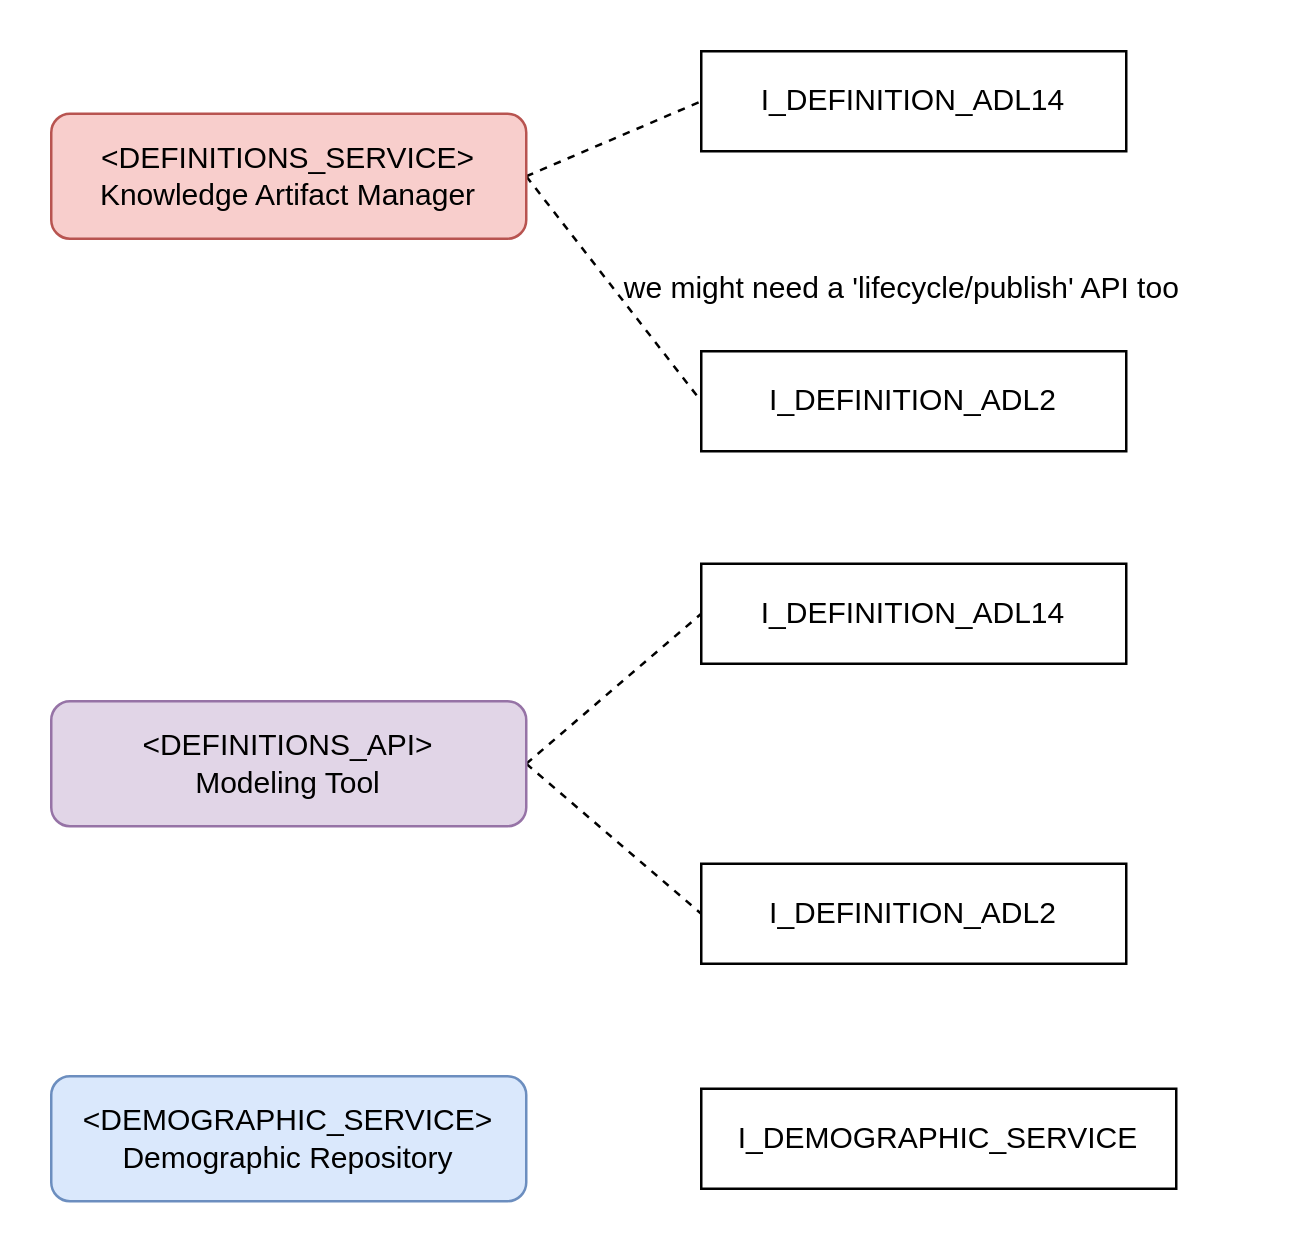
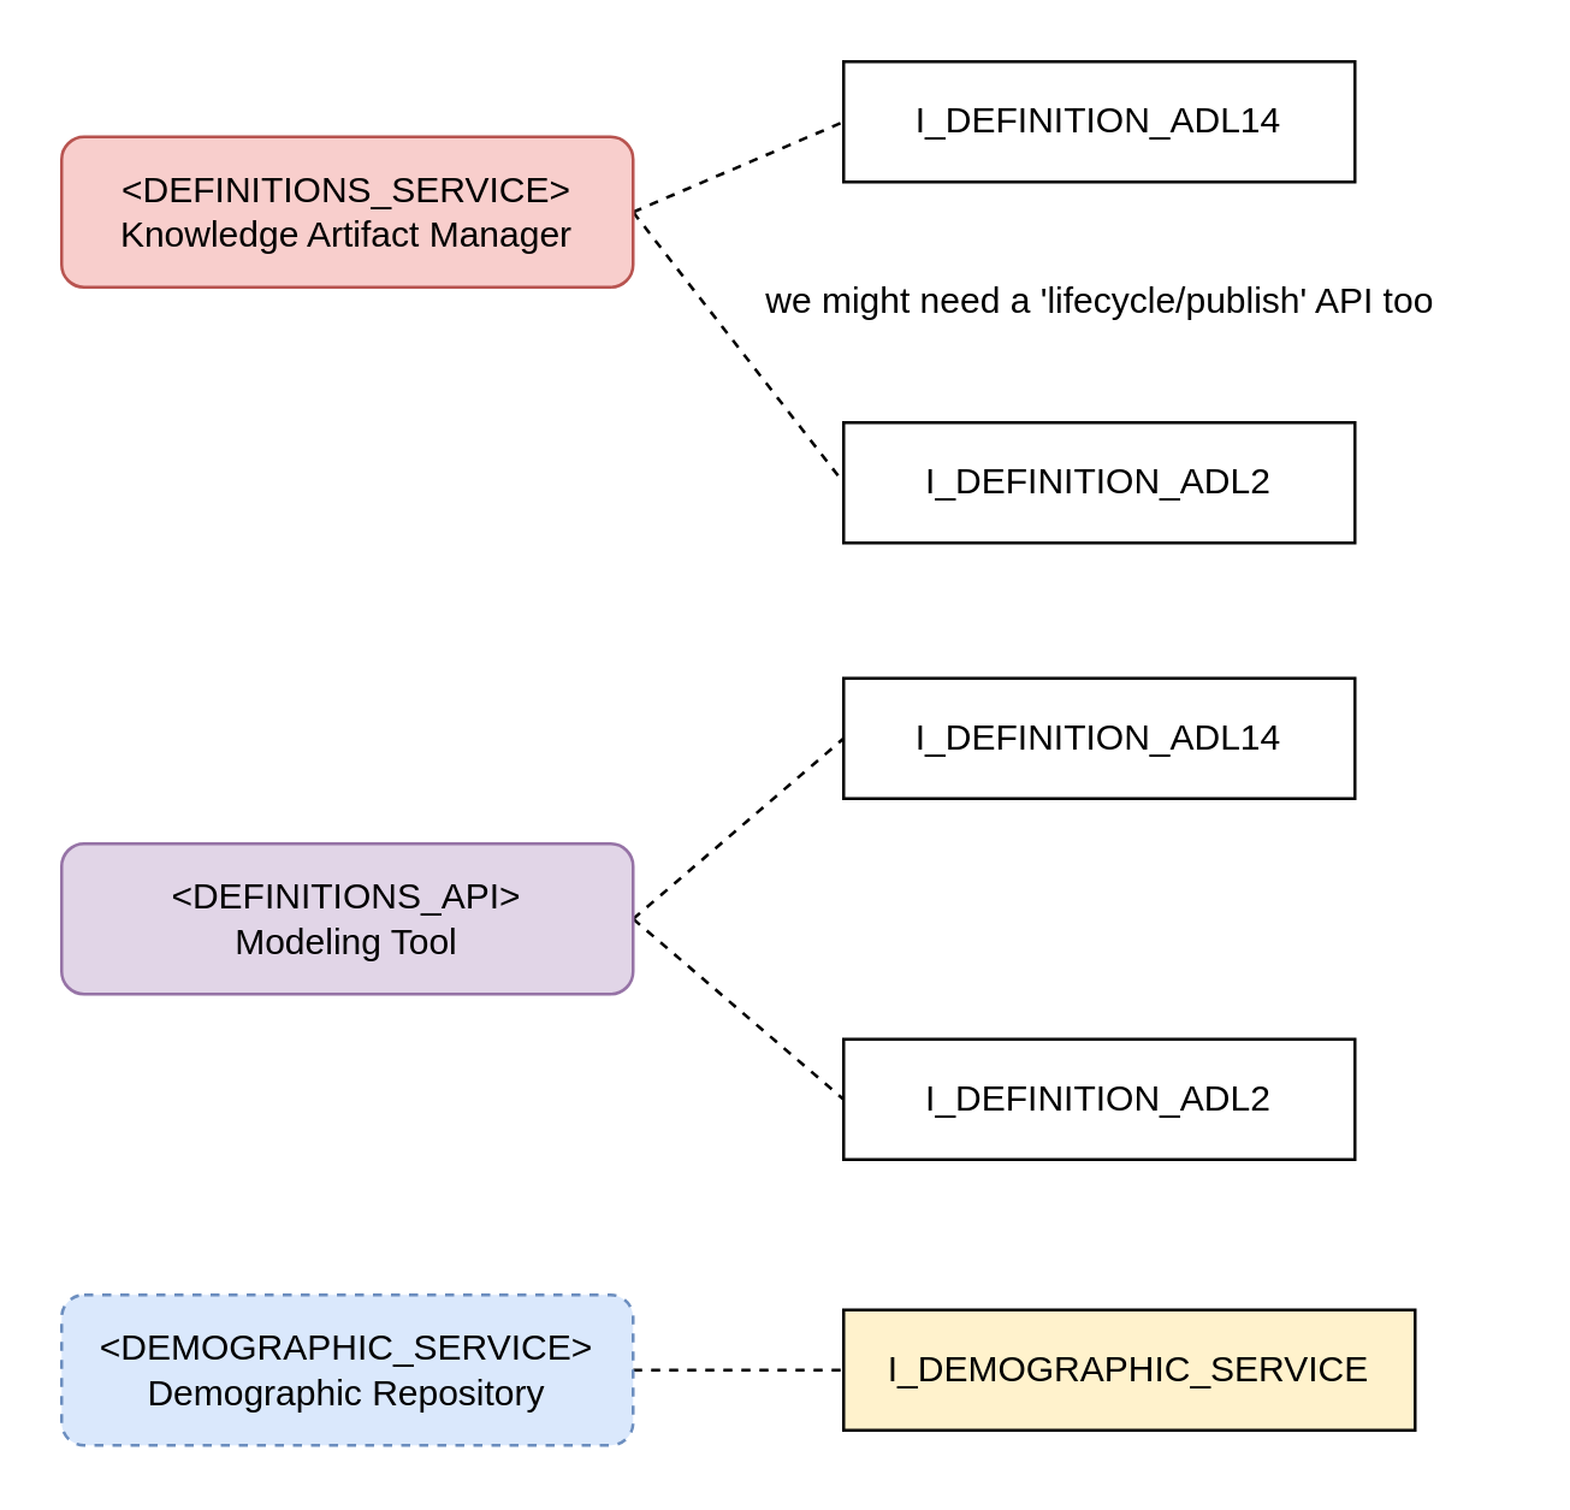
  <mxCell id="0" />
  <mxCell id="1" parent="0" />
  <mxCell id="2" style="edgeStyle=none;rounded=0;orthogonalLoop=1;jettySize=auto;html=1;exitX=1;exitY=0.5;exitDx=0;exitDy=0;entryX=0;entryY=0.5;entryDx=0;entryDy=0;dashed=1;endArrow=none;endFill=0;" parent="1" source="4" target="5" edge="1"><mxGeometry relative="1" as="geometry" /></mxCell>
  <mxCell id="3" style="edgeStyle=none;rounded=0;orthogonalLoop=1;jettySize=auto;html=1;exitX=1;exitY=0.5;exitDx=0;exitDy=0;entryX=0;entryY=0.5;entryDx=0;entryDy=0;dashed=1;endArrow=none;endFill=0;" parent="1" source="4" target="6" edge="1"><mxGeometry relative="1" as="geometry" /></mxCell>
  <mxCell id="4" value="&amp;lt;DEFINITIONS_SERVICE&amp;gt;&lt;br&gt;&lt;div&gt;Knowledge Artifact Manager&lt;/div&gt;" style="rounded=1;whiteSpace=wrap;html=1;fillColor=#f8cecc;strokeColor=#b85450;" parent="1" vertex="1"><mxGeometry x="20" y="45" width="190" height="50" as="geometry" /></mxCell>
  <mxCell id="5" value="I_DEFINITION_ADL14" style="whiteSpace=wrap;html=1;" parent="1" vertex="1"><mxGeometry x="280" y="20" width="170" height="40" as="geometry" /></mxCell>
  <mxCell id="6" value="I_DEFINITION_ADL2" style="whiteSpace=wrap;html=1;" parent="1" vertex="1"><mxGeometry x="280" y="140" width="170" height="40" as="geometry" /></mxCell>
- <mxCell id="8" value="&amp;lt;DEMOGRAPHIC_SERVICE&amp;gt;&lt;br&gt;&lt;div&gt;Demographic Repository&lt;/div&gt;" style="rounded=1;whiteSpace=wrap;html=1;fillColor=#dae8fc;strokeColor=#6c8ebf;" parent="1" vertex="1"><mxGeometry x="20" y="430" width="190" height="50" as="geometry" /></mxCell>
- <mxCell id="9" value="I_DEMOGRAPHIC_SERVICE" style="whiteSpace=wrap;html=1;" parent="1" vertex="1"><mxGeometry x="280" y="435" width="190" height="40" as="geometry" /></mxCell>
+ <mxCell id="7" style="edgeStyle=none;rounded=0;orthogonalLoop=1;jettySize=auto;html=1;exitX=1;exitY=0.5;exitDx=0;exitDy=0;entryX=0;entryY=0.5;entryDx=0;entryDy=0;dashed=1;endArrow=none;endFill=0;" parent="1" source="8" target="9" edge="1"><mxGeometry relative="1" as="geometry" /></mxCell>
+ <mxCell id="8" value="&amp;lt;DEMOGRAPHIC_SERVICE&amp;gt;&lt;br&gt;&lt;div&gt;Demographic Repository&lt;/div&gt;" style="rounded=1;whiteSpace=wrap;html=1;fillColor=#dae8fc;strokeColor=#6c8ebf;dashed=1;" parent="1" vertex="1"><mxGeometry x="20" y="430" width="190" height="50" as="geometry" /></mxCell>
+ <mxCell id="9" value="I_DEMOGRAPHIC_SERVICE" style="whiteSpace=wrap;html=1;fillColor=#fff2cc;" parent="1" vertex="1"><mxGeometry x="280" y="435" width="190" height="40" as="geometry" /></mxCell>
  <mxCell id="10" style="edgeStyle=none;rounded=0;orthogonalLoop=1;jettySize=auto;html=1;exitX=1;exitY=0.5;exitDx=0;exitDy=0;entryX=0;entryY=0.5;entryDx=0;entryDy=0;dashed=1;endArrow=none;endFill=0;" parent="1" source="12" target="13" edge="1"><mxGeometry relative="1" as="geometry" /></mxCell>
  <mxCell id="11" style="edgeStyle=none;rounded=0;orthogonalLoop=1;jettySize=auto;html=1;exitX=1;exitY=0.5;exitDx=0;exitDy=0;entryX=0;entryY=0.5;entryDx=0;entryDy=0;dashed=1;endArrow=none;endFill=0;" parent="1" source="12" target="14" edge="1"><mxGeometry relative="1" as="geometry" /></mxCell>
  <mxCell id="12" value="&amp;lt;DEFINITIONS_API&amp;gt;&lt;div&gt;Modeling Tool&lt;/div&gt;" style="rounded=1;whiteSpace=wrap;html=1;fillColor=#e1d5e7;strokeColor=#9673a6;" parent="1" vertex="1"><mxGeometry x="20" y="280" width="190" height="50" as="geometry" /></mxCell>
  <mxCell id="13" value="I_DEFINITION_ADL14" style="whiteSpace=wrap;html=1;" parent="1" vertex="1"><mxGeometry x="280" y="225" width="170" height="40" as="geometry" /></mxCell>
  <mxCell id="14" value="I_DEFINITION_ADL2" style="whiteSpace=wrap;html=1;" parent="1" vertex="1"><mxGeometry x="280" y="345" width="170" height="40" as="geometry" /></mxCell>
- <mxCell id="15" value="we might need a 'lifecycle/publish' API too" style="text;html=1;align=center;verticalAlign=middle;resizable=0;points=[];autosize=1;strokeColor=none;fillColor=none;" parent="1" vertex="1"><mxGeometry x="225" y="105" width="270" height="20" as="geometry" /></mxCell>
+ <mxCell id="15" value="we might need a 'lifecycle/publish' API too" style="text;html=1;align=center;verticalAlign=middle;resizable=0;points=[];autosize=1;strokeColor=none;fillColor=none;" parent="1" vertex="1"><mxGeometry x="230" y="90" width="270" height="20" as="geometry" /></mxCell>
